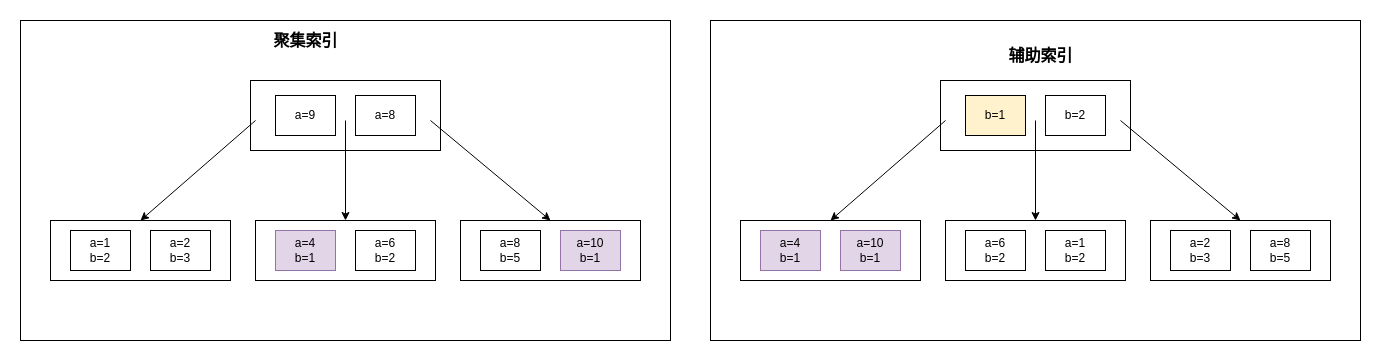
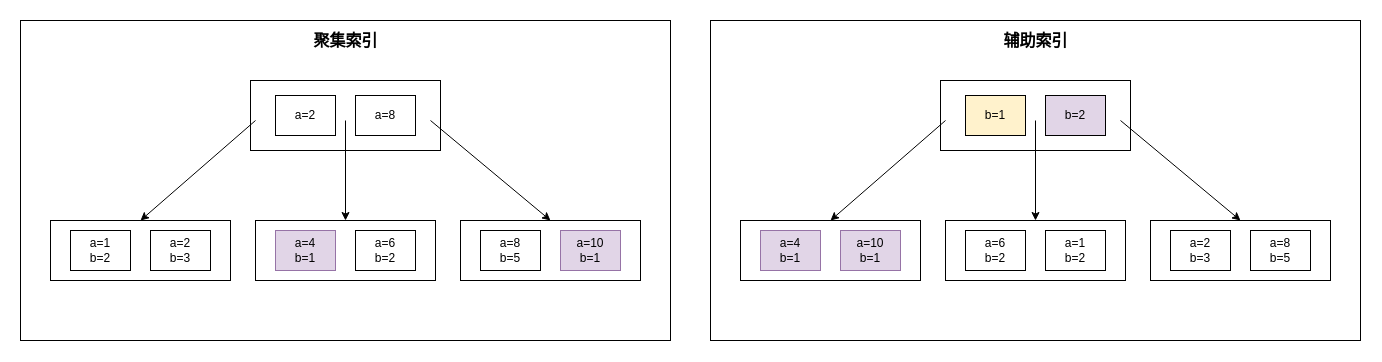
  <mxCell id="0" />
  <mxCell id="1" parent="0" />
  <mxCell id="2" value="" style="rounded=0;whiteSpace=wrap;html=1;" parent="1" vertex="1"><mxGeometry x="20" y="20" width="650" height="320" as="geometry" /></mxCell>
  <mxCell id="3" value="" style="rounded=0;whiteSpace=wrap;html=1;" parent="1" vertex="1"><mxGeometry x="255" y="220" width="180" height="60" as="geometry" /></mxCell>
  <mxCell id="4" value="" style="rounded=0;whiteSpace=wrap;html=1;" parent="1" vertex="1"><mxGeometry x="250" y="80" width="190" height="70" as="geometry" /></mxCell>
  <mxCell id="5" value="" style="rounded=0;whiteSpace=wrap;html=1;" parent="1" vertex="1"><mxGeometry x="50" y="220" width="180" height="60" as="geometry" /></mxCell>
  <mxCell id="6" value="a=1&lt;br&gt;b=2" style="rounded=0;whiteSpace=wrap;html=1;" parent="1" vertex="1"><mxGeometry x="70" y="230" width="60" height="40" as="geometry" /></mxCell>
  <mxCell id="7" value="a=2&lt;br&gt;b=3" style="rounded=0;whiteSpace=wrap;html=1;" parent="1" vertex="1"><mxGeometry x="150" y="230" width="60" height="40" as="geometry" /></mxCell>
  <mxCell id="8" value="a=4&lt;br&gt;b=1" style="rounded=0;whiteSpace=wrap;html=1;fillColor=#e1d5e7;strokeColor=#9673a6;" parent="1" vertex="1"><mxGeometry x="275" y="230" width="60" height="40" as="geometry" /></mxCell>
  <mxCell id="9" value="" style="rounded=0;whiteSpace=wrap;html=1;" parent="1" vertex="1"><mxGeometry x="460" y="220" width="180" height="60" as="geometry" /></mxCell>
  <mxCell id="10" value="a=6&lt;br&gt;b=2" style="rounded=0;whiteSpace=wrap;html=1;" parent="1" vertex="1"><mxGeometry x="355" y="230" width="60" height="40" as="geometry" /></mxCell>
  <mxCell id="11" value="a=8&lt;br&gt;b=5" style="rounded=0;whiteSpace=wrap;html=1;" parent="1" vertex="1"><mxGeometry x="480" y="230" width="60" height="40" as="geometry" /></mxCell>
  <mxCell id="12" value="a=10&lt;br&gt;b=1" style="rounded=0;whiteSpace=wrap;html=1;fillColor=#e1d5e7;strokeColor=#9673a6;" parent="1" vertex="1"><mxGeometry x="560" y="230" width="60" height="40" as="geometry" /></mxCell>
- <mxCell id="13" value="a=9" style="rounded=0;whiteSpace=wrap;html=1;" parent="1" vertex="1"><mxGeometry x="275" y="95" width="60" height="40" as="geometry" /></mxCell>
+ <mxCell id="13" value="a=2" style="rounded=0;whiteSpace=wrap;html=1;" parent="1" vertex="1"><mxGeometry x="275" y="95" width="60" height="40" as="geometry" /></mxCell>
  <mxCell id="14" value="a=8" style="rounded=0;whiteSpace=wrap;html=1;" parent="1" vertex="1"><mxGeometry x="355" y="95" width="60" height="40" as="geometry" /></mxCell>
  <mxCell id="15" value="" style="endArrow=classic;html=1;entryX=0.5;entryY=0;entryDx=0;entryDy=0;" parent="1" target="3" edge="1"><mxGeometry width="50" height="50" relative="1" as="geometry"><mxPoint x="345" y="120" as="sourcePoint" /><mxPoint x="400" y="70" as="targetPoint" /></mxGeometry></mxCell>
  <mxCell id="16" value="" style="endArrow=classic;html=1;entryX=0.5;entryY=0;entryDx=0;entryDy=0;" parent="1" target="9" edge="1"><mxGeometry width="50" height="50" relative="1" as="geometry"><mxPoint x="430" y="120" as="sourcePoint" /><mxPoint x="430" y="220" as="targetPoint" /></mxGeometry></mxCell>
  <mxCell id="17" value="" style="endArrow=classic;html=1;entryX=0.5;entryY=0;entryDx=0;entryDy=0;" parent="1" target="5" edge="1"><mxGeometry width="50" height="50" relative="1" as="geometry"><mxPoint x="255" y="120" as="sourcePoint" /><mxPoint x="255" y="220" as="targetPoint" /></mxGeometry></mxCell>
- <mxCell id="18" value="&lt;b&gt;&lt;font style=&quot;font-size: 16px&quot;&gt;聚集索引&lt;/font&gt;&lt;/b&gt;" style="text;html=1;strokeColor=none;fillColor=none;align=center;verticalAlign=middle;whiteSpace=wrap;rounded=0;" parent="1" vertex="1"><mxGeometry x="257.5" y="30" width="95" height="20" as="geometry" /></mxCell>
+ <mxCell id="18" value="&lt;b&gt;&lt;font style=&quot;font-size: 16px&quot;&gt;聚集索引&lt;/font&gt;&lt;/b&gt;" style="text;html=1;strokeColor=none;fillColor=none;align=center;verticalAlign=middle;whiteSpace=wrap;rounded=0;" parent="1" vertex="1"><mxGeometry x="297.5" y="30" width="95" height="20" as="geometry" /></mxCell>
  <mxCell id="19" value="" style="rounded=0;whiteSpace=wrap;html=1;" parent="1" vertex="1"><mxGeometry x="710" y="20" width="650" height="320" as="geometry" /></mxCell>
  <mxCell id="20" value="" style="rounded=0;whiteSpace=wrap;html=1;" parent="1" vertex="1"><mxGeometry x="945" y="220" width="180" height="60" as="geometry" /></mxCell>
  <mxCell id="21" value="" style="rounded=0;whiteSpace=wrap;html=1;" parent="1" vertex="1"><mxGeometry x="940" y="80" width="190" height="70" as="geometry" /></mxCell>
  <mxCell id="22" value="" style="rounded=0;whiteSpace=wrap;html=1;" parent="1" vertex="1"><mxGeometry x="740" y="220" width="180" height="60" as="geometry" /></mxCell>
  <mxCell id="23" value="a=4&lt;br&gt;b=1" style="rounded=0;whiteSpace=wrap;html=1;fillColor=#e1d5e7;strokeColor=#9673a6;" parent="1" vertex="1"><mxGeometry x="760" y="230" width="60" height="40" as="geometry" /></mxCell>
  <mxCell id="24" value="a=10&lt;br&gt;b=1" style="rounded=0;whiteSpace=wrap;html=1;fillColor=#e1d5e7;strokeColor=#9673a6;" parent="1" vertex="1"><mxGeometry x="840" y="230" width="60" height="40" as="geometry" /></mxCell>
  <mxCell id="25" value="a=6&lt;br&gt;b=2" style="rounded=0;whiteSpace=wrap;html=1;" parent="1" vertex="1"><mxGeometry x="965" y="230" width="60" height="40" as="geometry" /></mxCell>
  <mxCell id="26" value="" style="rounded=0;whiteSpace=wrap;html=1;" parent="1" vertex="1"><mxGeometry x="1150" y="220" width="180" height="60" as="geometry" /></mxCell>
  <mxCell id="27" value="a=1&lt;br&gt;b=2" style="rounded=0;whiteSpace=wrap;html=1;" parent="1" vertex="1"><mxGeometry x="1045" y="230" width="60" height="40" as="geometry" /></mxCell>
  <mxCell id="28" value="a=2&lt;br&gt;b=3" style="rounded=0;whiteSpace=wrap;html=1;" parent="1" vertex="1"><mxGeometry x="1170" y="230" width="60" height="40" as="geometry" /></mxCell>
  <mxCell id="29" value="a=8&lt;br&gt;b=5" style="rounded=0;whiteSpace=wrap;html=1;" parent="1" vertex="1"><mxGeometry x="1250" y="230" width="60" height="40" as="geometry" /></mxCell>
  <mxCell id="30" value="b=1" style="rounded=0;whiteSpace=wrap;html=1;fillColor=#fff2cc;" parent="1" vertex="1"><mxGeometry x="965" y="95" width="60" height="40" as="geometry" /></mxCell>
- <mxCell id="31" value="b=2" style="rounded=0;whiteSpace=wrap;html=1;" parent="1" vertex="1"><mxGeometry x="1045" y="95" width="60" height="40" as="geometry" /></mxCell>
+ <mxCell id="31" value="b=2" style="rounded=0;whiteSpace=wrap;html=1;fillColor=#e1d5e7;" parent="1" vertex="1"><mxGeometry x="1045" y="95" width="60" height="40" as="geometry" /></mxCell>
  <mxCell id="32" value="" style="endArrow=classic;html=1;entryX=0.5;entryY=0;entryDx=0;entryDy=0;" parent="1" target="20" edge="1"><mxGeometry width="50" height="50" relative="1" as="geometry"><mxPoint x="1035" y="120" as="sourcePoint" /><mxPoint x="1090" y="70" as="targetPoint" /></mxGeometry></mxCell>
  <mxCell id="33" value="" style="endArrow=classic;html=1;entryX=0.5;entryY=0;entryDx=0;entryDy=0;" parent="1" target="26" edge="1"><mxGeometry width="50" height="50" relative="1" as="geometry"><mxPoint x="1120" y="120" as="sourcePoint" /><mxPoint x="1120" y="220" as="targetPoint" /></mxGeometry></mxCell>
  <mxCell id="34" value="" style="endArrow=classic;html=1;entryX=0.5;entryY=0;entryDx=0;entryDy=0;" parent="1" target="22" edge="1"><mxGeometry width="50" height="50" relative="1" as="geometry"><mxPoint x="945" y="120" as="sourcePoint" /><mxPoint x="945" y="220" as="targetPoint" /></mxGeometry></mxCell>
- <mxCell id="35" value="&lt;span style=&quot;font-size: 16px&quot;&gt;&lt;b&gt;辅助索引&lt;/b&gt;&lt;/span&gt;" style="text;html=1;strokeColor=none;fillColor=none;align=center;verticalAlign=middle;whiteSpace=wrap;rounded=0;" parent="1" vertex="1"><mxGeometry x="992.5" y="45" width="95" height="20" as="geometry" /></mxCell>
+ <mxCell id="35" value="&lt;span style=&quot;font-size: 16px&quot;&gt;&lt;b&gt;辅助索引&lt;/b&gt;&lt;/span&gt;" style="text;html=1;strokeColor=none;fillColor=none;align=center;verticalAlign=middle;whiteSpace=wrap;rounded=0;" parent="1" vertex="1"><mxGeometry x="987.5" y="30" width="95" height="20" as="geometry" /></mxCell>
